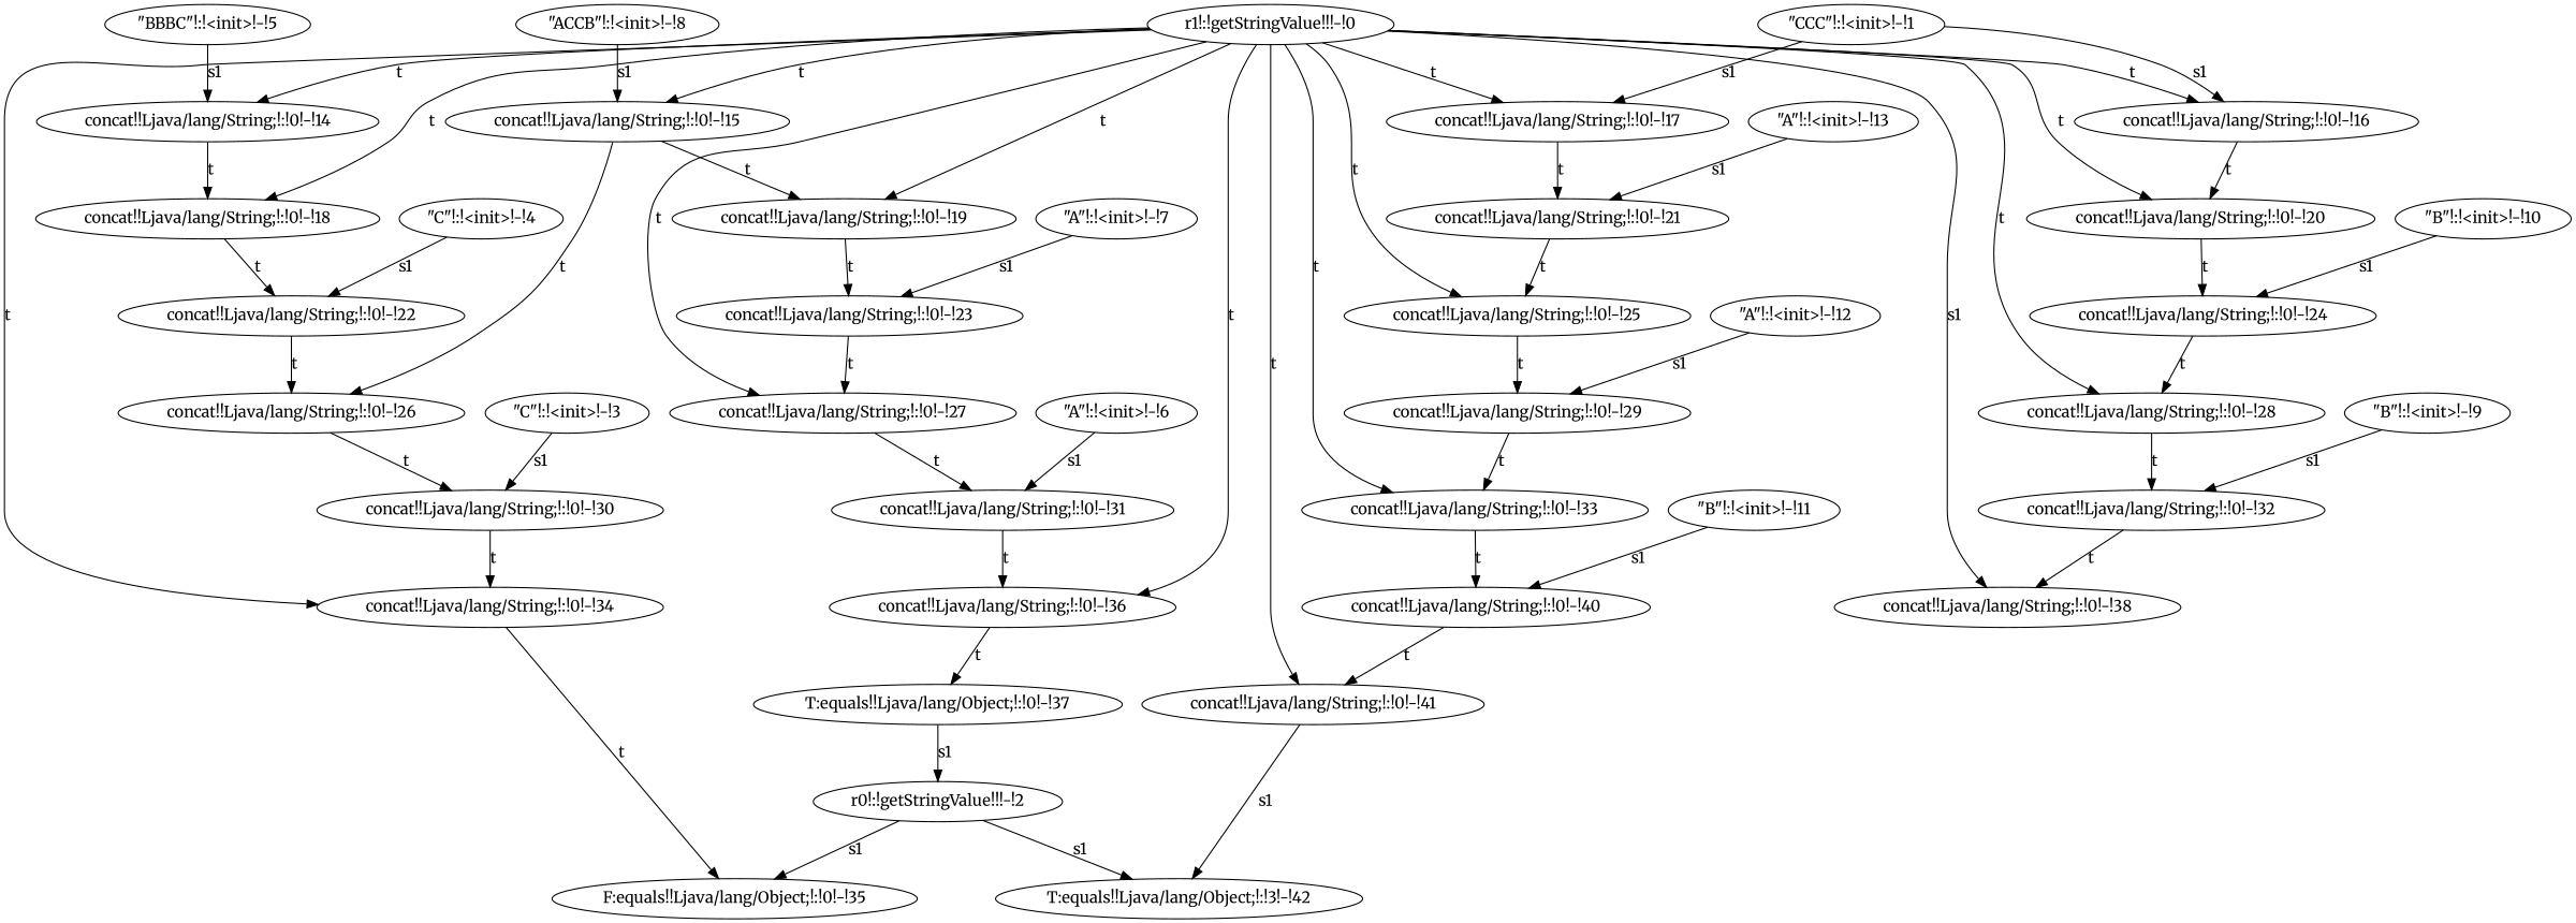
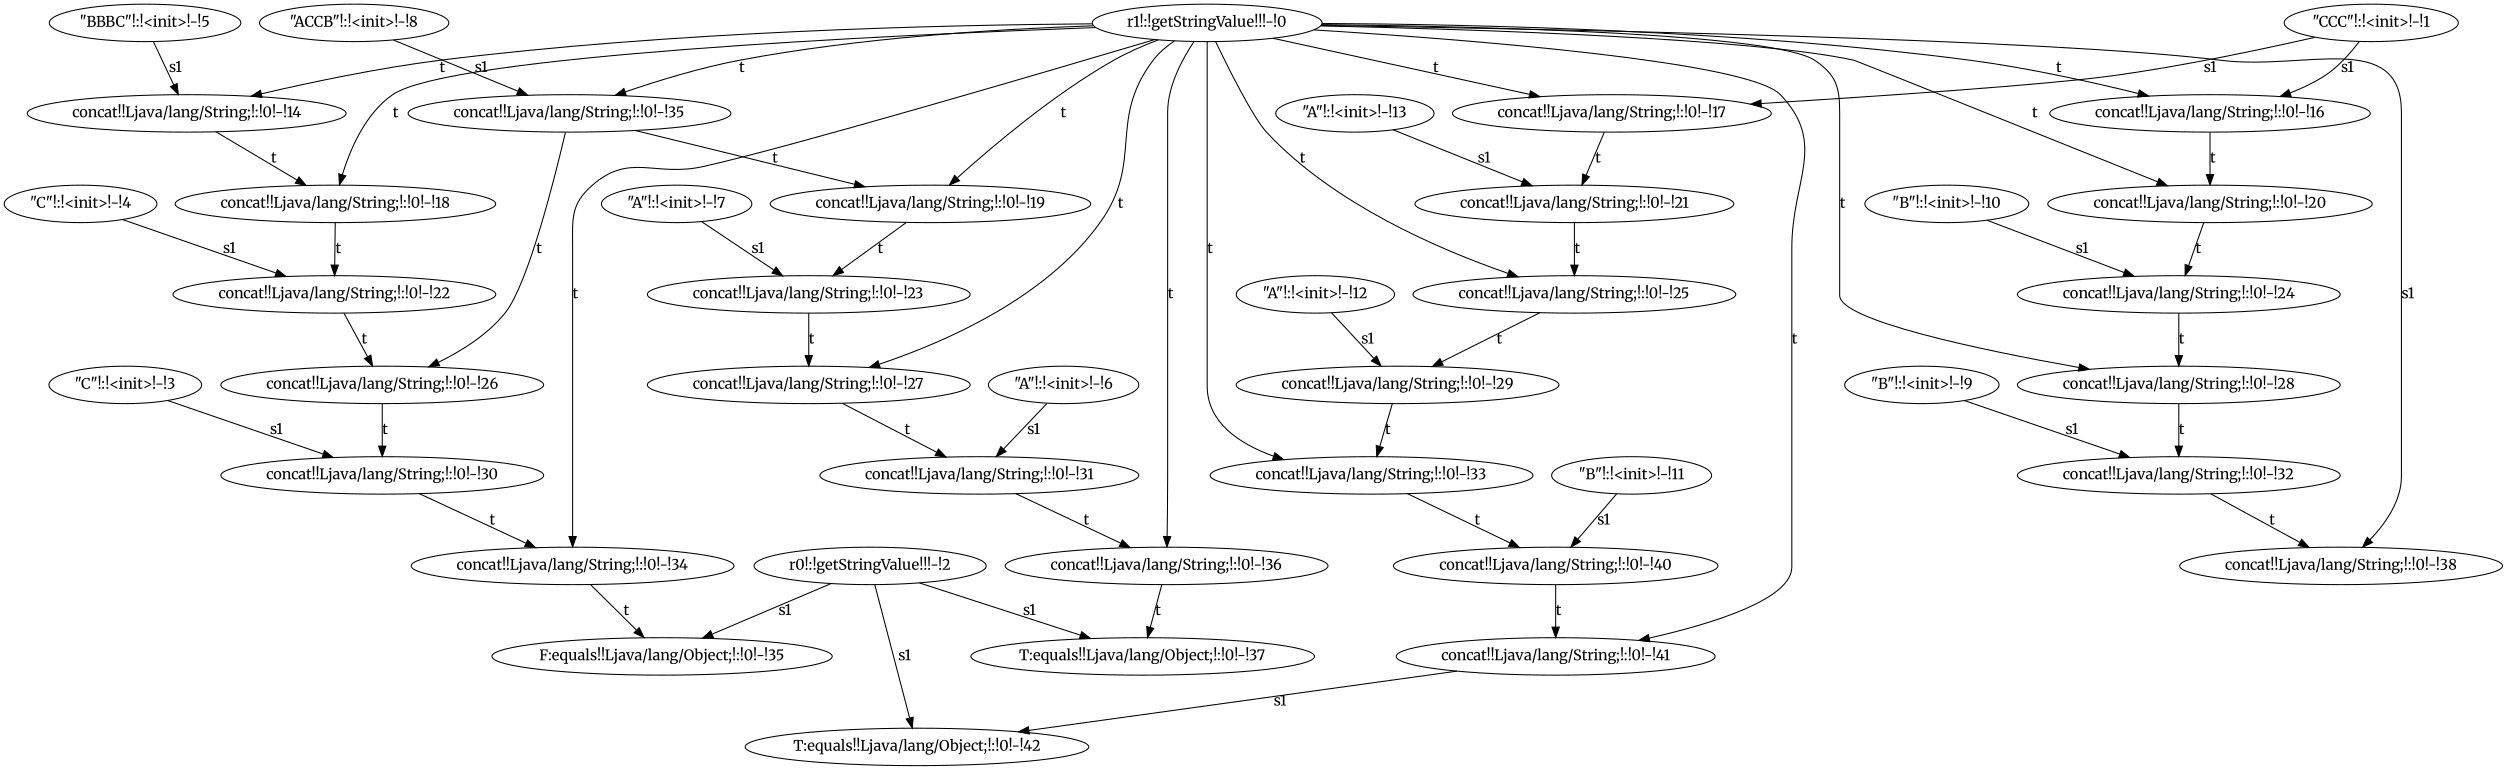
  digraph {
    fontname=Merriweather
    node [fontname=Merriweather]
    edge [fontname=Merriweather]
    n1 [label="concat!!Ljava/lang/String;!:!0!-!27"]
    n2 [label="concat!!Ljava/lang/String;!:!0!-!31"]
    n3 [label="concat!!Ljava/lang/String;!:!0!-!36"]
    n4 [label="concat!!Ljava/lang/String;!:!0!-!14"]
    n5 [label="concat!!Ljava/lang/String;!:!0!-!18"]
    n6 [label="concat!!Ljava/lang/String;!:!0!-!22"]
    n7 [label="r1!:!getStringValue!!!-!0"]
    n8 [label="concat!!Ljava/lang/String;!:!0!-!25"]
    n9 [label="concat!!Ljava/lang/String;!:!0!-!34"]
    n10 [label="concat!!Ljava/lang/String;!:!0!-!28"]
    n11 [label="concat!!Ljava/lang/String;!:!0!-!41"]
    n12 [label="concat!!Ljava/lang/String;!:!0!-!19"]
-   n13 [label="concat!!Ljava/lang/String;!:!0!-!15"]
+   n13 [label="concat!!Ljava/lang/String;!:!0!-!35"]
    n14 [label="concat!!Ljava/lang/String;!:!0!-!17"]
    n15 [label="concat!!Ljava/lang/String;!:!0!-!38"]
    n16 [label="concat!!Ljava/lang/String;!:!0!-!20"]
    n17 [label="concat!!Ljava/lang/String;!:!0!-!16"]
    n18 [label="concat!!Ljava/lang/String;!:!0!-!33"]
    n19 [label="concat!!Ljava/lang/String;!:!0!-!29"]
    n20 [label="concat!!Ljava/lang/String;!:!0!-!26"]
    n21 [label="concat!!Ljava/lang/String;!:!0!-!30"]
    n22 [label="F:equals!!Ljava/lang/Object;!:!0!-!35"]
    n23 [label="concat!!Ljava/lang/String;!:!0!-!32"]
-   n24 [label="T:equals!!Ljava/lang/Object;!:!3!-!42"]
+   n24 [label="T:equals!!Ljava/lang/Object;!:!0!-!42"]
    n25 [label="concat!!Ljava/lang/String;!:!0!-!23"]
    n26 [label="concat!!Ljava/lang/String;!:!0!-!21"]
    n27 [label="concat!!Ljava/lang/String;!:!0!-!24"]
    n28 [label="T:equals!!Ljava/lang/Object;!:!0!-!37"]
    n29 [label="concat!!Ljava/lang/String;!:!0!-!40"]
    n30 [label="\"B\"!:!<init>!-!9"]
    n31 [label="r0!:!getStringValue!!!-!2"]
    n32 [label="\"B\"!:!<init>!-!10"]
    n33 [label="\"A\"!:!<init>!-!6"]
    n34 [label="\"B\"!:!<init>!-!11"]
    n35 [label="\"A\"!:!<init>!-!7"]
    n36 [label="\"BBBC\"!:!<init>!-!5"]
    n37 [label="\"C\"!:!<init>!-!3"]
    n38 [label="\"C\"!:!<init>!-!4"]
    n39 [label="\"A\"!:!<init>!-!13"]
    n40 [label="\"CCC\"!:!<init>!-!1"]
    n41 [label="\"A\"!:!<init>!-!12"]
    n42 [label="\"ACCB\"!:!<init>!-!8"]
    n1 -> n2 [label=t]
    n2 -> n3 [label=t]
    n3 -> n28 [label=t]
    n4 -> n5 [label=t]
    n5 -> n6 [label=t]
    n6 -> n20 [label=t]
    n7 -> n1 [label=t]
    n7 -> n3 [label=t]
    n7 -> n4 [label=t]
    n7 -> n5 [label=t]
    n7 -> n8 [label=t]
    n7 -> n9 [label=t]
    n7 -> n10 [label=t]
    n7 -> n11 [label=t]
    n7 -> n12 [label=t]
    n7 -> n13 [label=t]
    n7 -> n14 [label=t]
    n7 -> n15 [label=s1]
    n7 -> n16 [label=t]
    n7 -> n17 [label=t]
    n7 -> n18 [label=t]
    n8 -> n19 [label=t]
    n9 -> n22 [label=t]
    n10 -> n23 [label=t]
    n11 -> n24 [label=s1]
    n12 -> n25 [label=t]
    n13 -> n12 [label=t]
    n13 -> n20 [label=t]
    n14 -> n26 [label=t]
    n16 -> n27 [label=t]
    n17 -> n16 [label=t]
    n18 -> n29 [label=t]
    n19 -> n18 [label=t]
    n20 -> n21 [label=t]
    n21 -> n9 [label=t]
    n23 -> n15 [label=t]
    n25 -> n1 [label=t]
    n26 -> n8 [label=t]
    n27 -> n10 [label=t]
    n29 -> n11 [label=t]
    n30 -> n23 [label=s1]
    n31 -> n22 [label=s1]
    n31 -> n24 [label=s1]
-   n28 -> n31 [label=s1]
+   n31 -> n28 [label=s1]
    n32 -> n27 [label=s1]
    n33 -> n2 [label=s1]
    n34 -> n29 [label=s1]
    n35 -> n25 [label=s1]
    n36 -> n4 [label=s1]
    n37 -> n21 [label=s1]
    n38 -> n6 [label=s1]
    n39 -> n26 [label=s1]
    n40 -> n14 [label=s1]
    n40 -> n17 [label=s1]
    n41 -> n19 [label=s1]
    n42 -> n13 [label=s1]
  }
